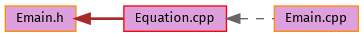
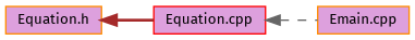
  digraph {
    fontname="Fira Sans"
    rankdir=LR
    node [color=darkorange fillcolor=plum fontname="Fira Sans" fontsize=10 shape=record style=filled]
    edge [dir=back fontname="Fira Sans" fontsize=10 labelfontname=Helvetica labelfontsize=10]
-   n1 [fontcolor=black height=0.2 label="Emain.h" width=0.4]
+   n1 [fontcolor=black height=0.2 label="Equation.h" width=0.4]
    n2 [color=red height=0.2 label="Equation.cpp" width=0.4]
    n3 [height=0.2 label="Emain.cpp" width=0.4]
    n1 -> n2 [color=brown style=bold]
    n2 -> n3 [color=gray40 style=dashed]
  }
